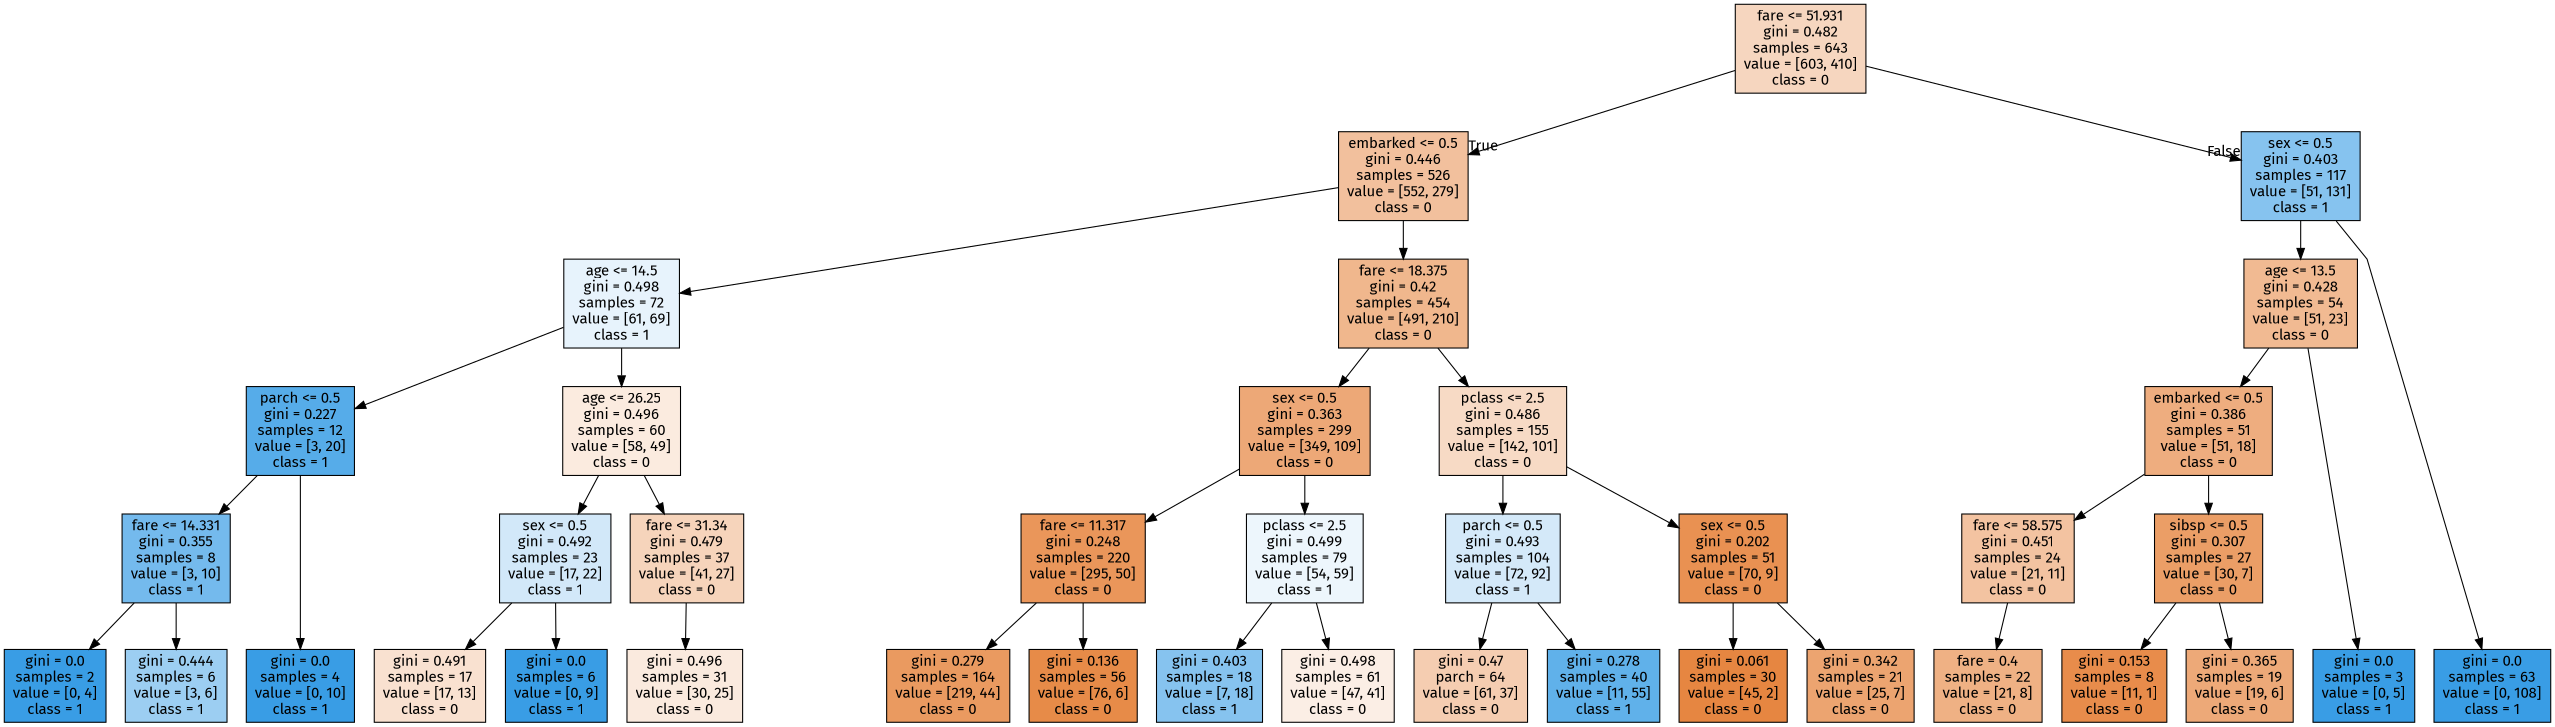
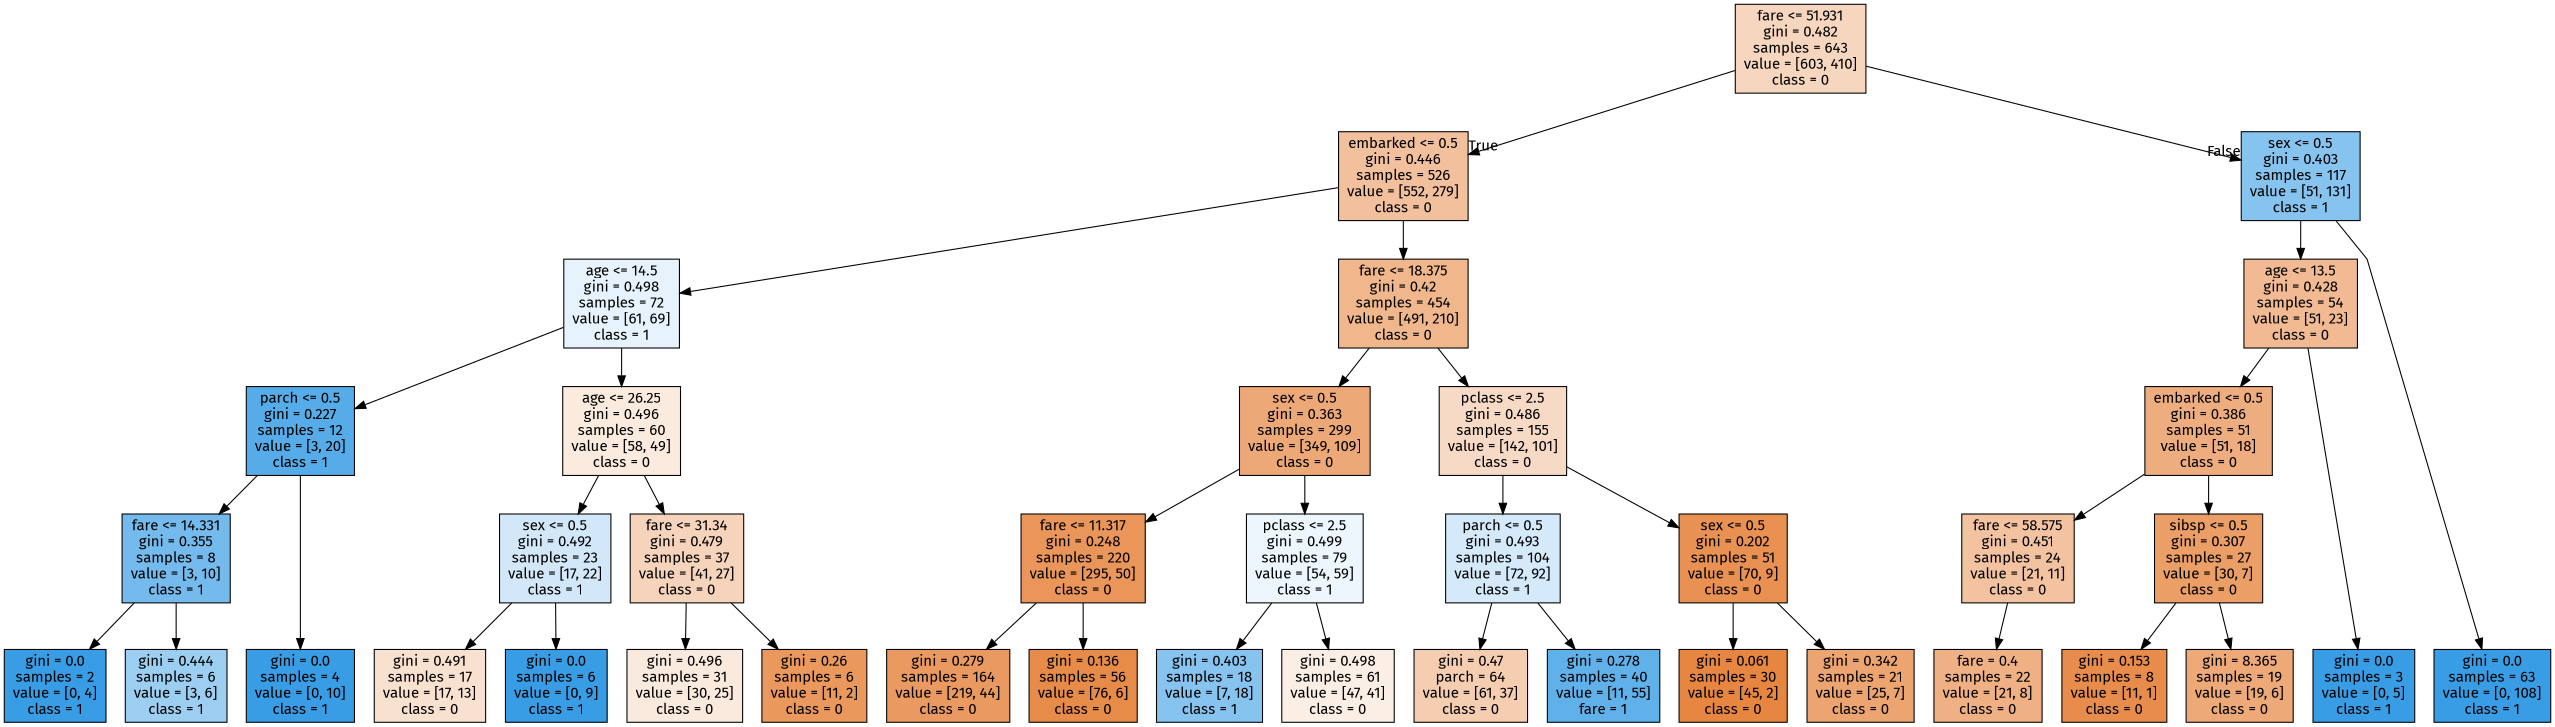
  digraph {
    fontname="Fira Sans"
    ranksep=equally
    splines=polyline
    node [color=black fillcolor="#399de5ff" fontname="Fira Sans" shape=box style=filled]
    edge [fontname="Fira Sans"]
    n1 [fillcolor="#e5813952" label="fare <= 51.931\ngini = 0.482\nsamples = 643\nvalue = [603, 410]\nclass = 0"]
    n2 [fillcolor="#e581397e" label="embarked <= 0.5\ngini = 0.446\nsamples = 526\nvalue = [552, 279]\nclass = 0"]
    n3 [fillcolor="#399de59c" label="sex <= 0.5\ngini = 0.403\nsamples = 117\nvalue = [51, 131]\nclass = 1"]
    n4 [fillcolor="#399de51e" label="age <= 14.5\ngini = 0.498\nsamples = 72\nvalue = [61, 69]\nclass = 1"]
    n5 [fillcolor="#e5813992" label="fare <= 18.375\ngini = 0.42\nsamples = 454\nvalue = [491, 210]\nclass = 0"]
    n6 [fillcolor="#e581398c" label="age <= 13.5\ngini = 0.428\nsamples = 54\nvalue = [51, 23]\nclass = 0"]
    n7 [fillcolor="#399de5d9" label="parch <= 0.5\ngini = 0.227\nsamples = 12\nvalue = [3, 20]\nclass = 1"]
    n8 [fillcolor="#e5813928" label="age <= 26.25\ngini = 0.496\nsamples = 60\nvalue = [58, 49]\nclass = 0"]
    n9 [fillcolor="#e58139af" label="sex <= 0.5\ngini = 0.363\nsamples = 299\nvalue = [349, 109]\nclass = 0"]
    n10 [fillcolor="#e581394a" label="pclass <= 2.5\ngini = 0.486\nsamples = 155\nvalue = [142, 101]\nclass = 0"]
    n11 [fillcolor="#e58139a5" label="embarked <= 0.5\ngini = 0.386\nsamples = 51\nvalue = [51, 18]\nclass = 0"]
    n12 [fillcolor="#399de5b3" label="fare <= 14.331\ngini = 0.355\nsamples = 8\nvalue = [3, 10]\nclass = 1"]
    n13 [fillcolor="#399de53a" label="sex <= 0.5\ngini = 0.492\nsamples = 23\nvalue = [17, 22]\nclass = 1"]
    n14 [fillcolor="#e5813957" label="fare <= 31.34\ngini = 0.479\nsamples = 37\nvalue = [41, 27]\nclass = 0"]
    n15 [fillcolor="#e58139d4" label="fare <= 11.317\ngini = 0.248\nsamples = 220\nvalue = [295, 50]\nclass = 0"]
    n16 [fillcolor="#399de516" label="pclass <= 2.5\ngini = 0.499\nsamples = 79\nvalue = [54, 59]\nclass = 1"]
    n17 [fillcolor="#399de537" label="parch <= 0.5\ngini = 0.493\nsamples = 104\nvalue = [72, 92]\nclass = 1"]
    n18 [fillcolor="#e58139de" label="sex <= 0.5\ngini = 0.202\nsamples = 51\nvalue = [70, 9]\nclass = 0"]
    n19 [fillcolor="#e5813979" label="fare <= 58.575\ngini = 0.451\nsamples = 24\nvalue = [21, 11]\nclass = 0"]
    n20 [fillcolor="#e58139c4" label="sibsp <= 0.5\ngini = 0.307\nsamples = 27\nvalue = [30, 7]\nclass = 0"]
    n21 [label="gini = 0.0\nsamples = 4\nvalue = [0, 10]\nclass = 1"]
    n22 [label="gini = 0.0\nsamples = 2\nvalue = [0, 4]\nclass = 1"]
    n23 [fillcolor="#399de57f" label="gini = 0.444\nsamples = 6\nvalue = [3, 6]\nclass = 1"]
    n24 [fillcolor="#e581393c" label="gini = 0.491\nsamples = 17\nvalue = [17, 13]\nclass = 0"]
    n25 [label="gini = 0.0\nsamples = 6\nvalue = [0, 9]\nclass = 1"]
    n26 [fillcolor="#e581392a" label="gini = 0.496\nsamples = 31\nvalue = [30, 25]\nclass = 0"]
+   n27 [fillcolor="#e58139d1" label="gini = 0.26\nsamples = 6\nvalue = [11, 2]\nclass = 0"]
    n28 [fillcolor="#e58139cc" label="gini = 0.279\nsamples = 164\nvalue = [219, 44]\nclass = 0"]
    n29 [fillcolor="#e58139eb" label="gini = 0.136\nsamples = 56\nvalue = [76, 6]\nclass = 0"]
    n30 [fillcolor="#399de59c" label="gini = 0.403\nsamples = 18\nvalue = [7, 18]\nclass = 1"]
    n31 [fillcolor="#e5813921" label="gini = 0.498\nsamples = 61\nvalue = [47, 41]\nclass = 0"]
    n32 [fillcolor="#e5813964" label="gini = 0.47\nparch = 64\nvalue = [61, 37]\nclass = 0"]
-   n33 [fillcolor="#399de5cc" label="gini = 0.278\nsamples = 40\nvalue = [11, 55]\nclass = 1"]
+   n33 [fillcolor="#399de5cc" label="gini = 0.278\nsamples = 40\nvalue = [11, 55]\nfare = 1"]
    n34 [fillcolor="#e58139f4" label="gini = 0.061\nsamples = 30\nvalue = [45, 2]\nclass = 0"]
    n35 [fillcolor="#e58139b8" label="gini = 0.342\nsamples = 21\nvalue = [25, 7]\nclass = 0"]
    n36 [label="gini = 0.0\nsamples = 3\nvalue = [0, 5]\nclass = 1"]
    n37 [fillcolor="#e581399e" label="fare = 0.4\nsamples = 22\nvalue = [21, 8]\nclass = 0"]
    n38 [fillcolor="#e58139e8" label="gini = 0.153\nsamples = 8\nvalue = [11, 1]\nclass = 0"]
-   n39 [fillcolor="#e58139ae" label="gini = 0.365\nsamples = 19\nvalue = [19, 6]\nclass = 0"]
+   n39 [fillcolor="#e58139ae" label="gini = 8.365\nsamples = 19\nvalue = [19, 6]\nclass = 0"]
    n40 [label="gini = 0.0\nsamples = 63\nvalue = [0, 108]\nclass = 1"]
    subgraph sub_1 {
      rank=same
      n1
    }
    subgraph sub_2 {
      rank=same
      n2
      n3
    }
    subgraph sub_3 {
      rank=same
      n4
      n5
      n6
    }
    subgraph sub_4 {
      rank=same
      n7
      n8
      n9
      n10
      n11
    }
    subgraph sub_5 {
      rank=same
      n12
      n13
      n14
      n15
      n16
      n17
      n18
      n19
      n20
    }
    subgraph sub_6 {
      rank=same
      n21
      n22
      n23
      n24
      n25
      n26
+     n27
      n28
      n29
      n30
      n31
      n32
      n33
      n34
      n35
      n36
      n37
      n38
      n39
      n40
    }
    n1 -> n2 [headlabel=True labelangle=45 labeldistance=2.5]
    n1 -> n3 [headlabel=False labelangle=-45 labeldistance=2.5]
    n2 -> n4
    n2 -> n5
    n3 -> n6
    n3 -> n40
    n4 -> n7
    n4 -> n8
    n5 -> n9
    n5 -> n10
    n6 -> n11
    n6 -> n36
    n7 -> n12
    n7 -> n21
    n8 -> n13
    n8 -> n14
    n9 -> n15
    n9 -> n16
    n10 -> n17
    n10 -> n18
    n11 -> n19
    n11 -> n20
    n12 -> n22
    n12 -> n23
    n13 -> n24
    n13 -> n25
    n14 -> n26
+   n14 -> n27
    n15 -> n28
    n15 -> n29
    n16 -> n30
    n16 -> n31
    n17 -> n32
    n17 -> n33
    n18 -> n34
    n18 -> n35
    n19 -> n37
    n20 -> n38
    n20 -> n39
  }
